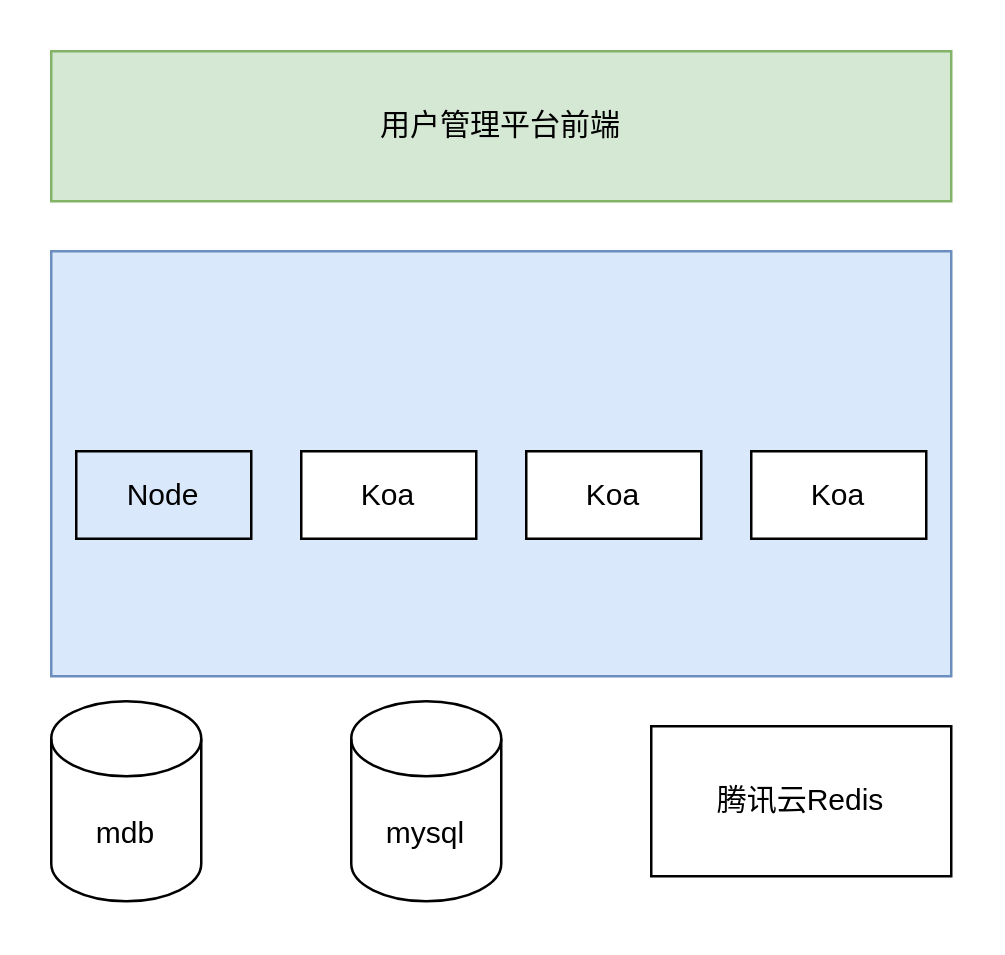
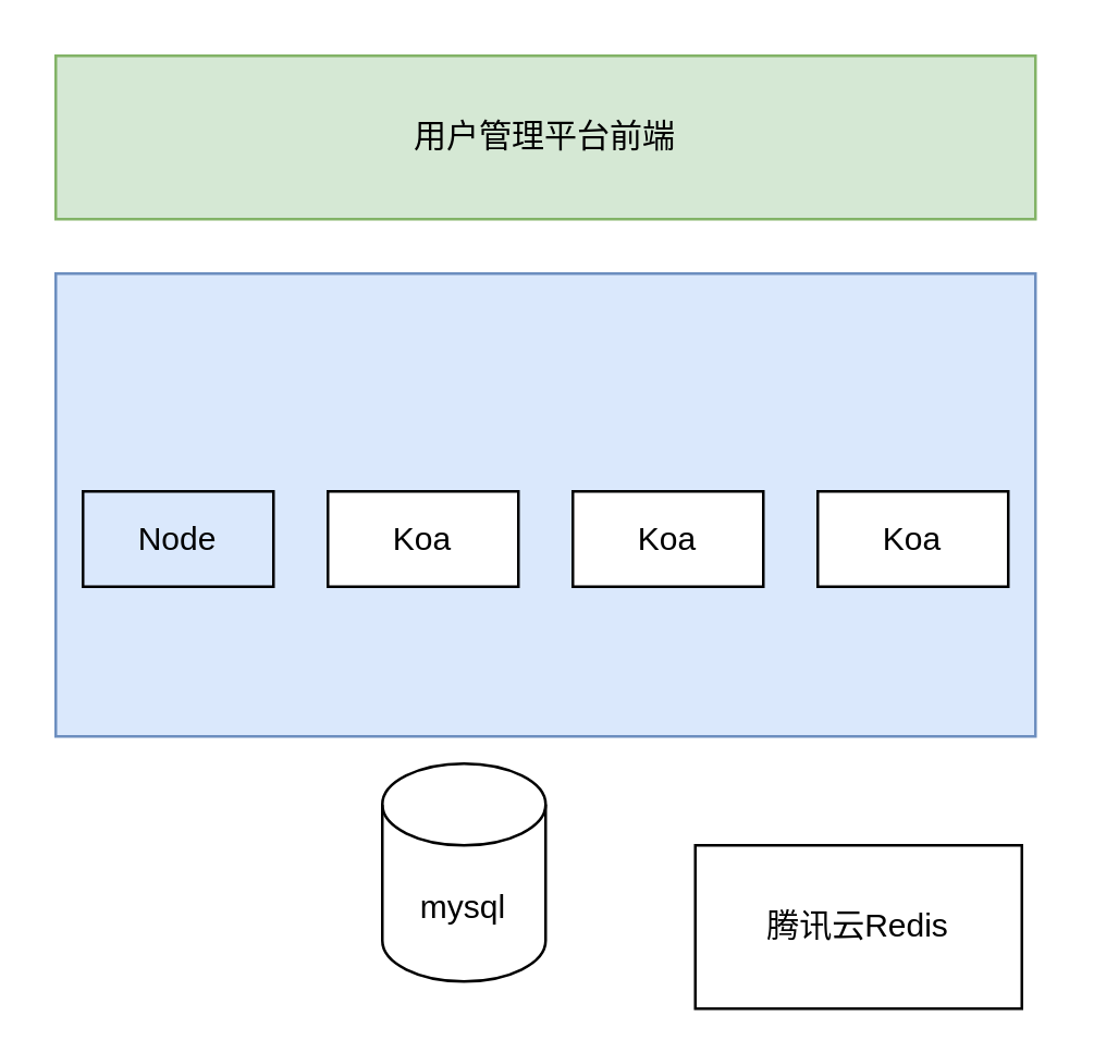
  <mxCell id="0" />
  <mxCell id="1" parent="0" />
- <mxCell id="2" value="mdb" style="shape=cylinder3;whiteSpace=wrap;html=1;boundedLbl=1;backgroundOutline=1;size=15;" vertex="1" parent="1"><mxGeometry x="20" y="280" width="60" height="80" as="geometry" /></mxCell>
  <mxCell id="3" value="mysql" style="shape=cylinder3;whiteSpace=wrap;html=1;boundedLbl=1;backgroundOutline=1;size=15;" vertex="1" parent="1"><mxGeometry x="140" y="280" width="60" height="80" as="geometry" /></mxCell>
- <mxCell id="4" value="腾讯云Redis" style="rounded=0;whiteSpace=wrap;html=1;" vertex="1" parent="1"><mxGeometry x="260" y="290" width="120" height="60" as="geometry" /></mxCell>
+ <mxCell id="4" value="腾讯云Redis" style="rounded=0;whiteSpace=wrap;html=1;" vertex="1" parent="1"><mxGeometry x="255" y="310" width="120" height="60" as="geometry" /></mxCell>
  <mxCell id="5" value="用户管理平台前端" style="rounded=0;whiteSpace=wrap;html=1;fillColor=#d5e8d4;strokeColor=#82b366;" vertex="1" parent="1"><mxGeometry x="20" y="20" width="360" height="60" as="geometry" /></mxCell>
  <mxCell id="6" value="" style="rounded=0;whiteSpace=wrap;html=1;fillColor=#dae8fc;strokeColor=#6c8ebf;" vertex="1" parent="1"><mxGeometry x="20" y="100" width="360" height="170" as="geometry" /></mxCell>
  <mxCell id="7" value="Node" style="rounded=0;whiteSpace=wrap;html=1;fillColor=#dae8fc;" vertex="1" parent="1"><mxGeometry x="30" y="180" width="70" height="35" as="geometry" /></mxCell>
  <mxCell id="8" value="Koa" style="rounded=0;whiteSpace=wrap;html=1;" vertex="1" parent="1"><mxGeometry x="120" y="180" width="70" height="35" as="geometry" /></mxCell>
  <mxCell id="9" value="Koa" style="rounded=0;whiteSpace=wrap;html=1;" vertex="1" parent="1"><mxGeometry x="210" y="180" width="70" height="35" as="geometry" /></mxCell>
  <mxCell id="10" value="Koa" style="rounded=0;whiteSpace=wrap;html=1;" vertex="1" parent="1"><mxGeometry x="300" y="180" width="70" height="35" as="geometry" /></mxCell>
